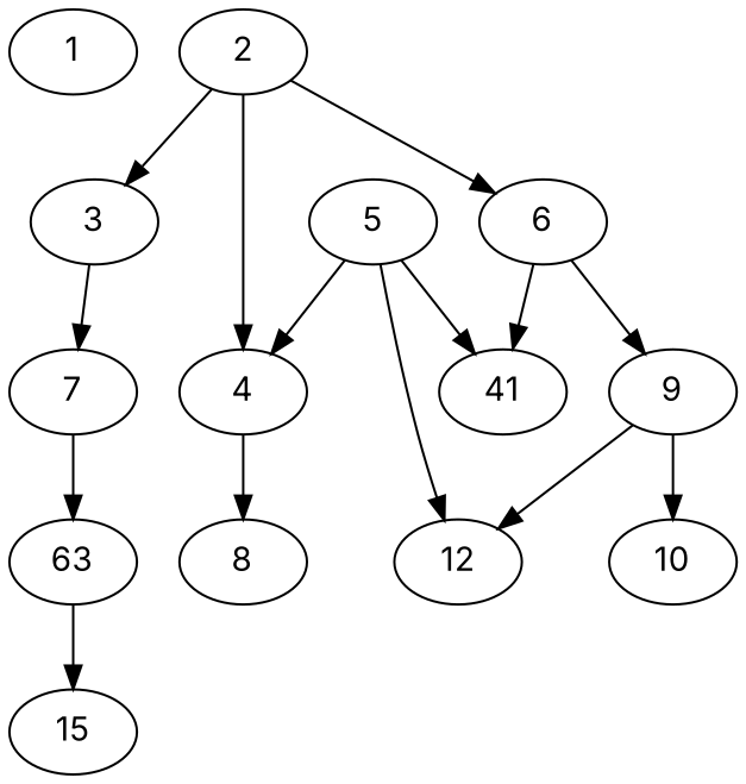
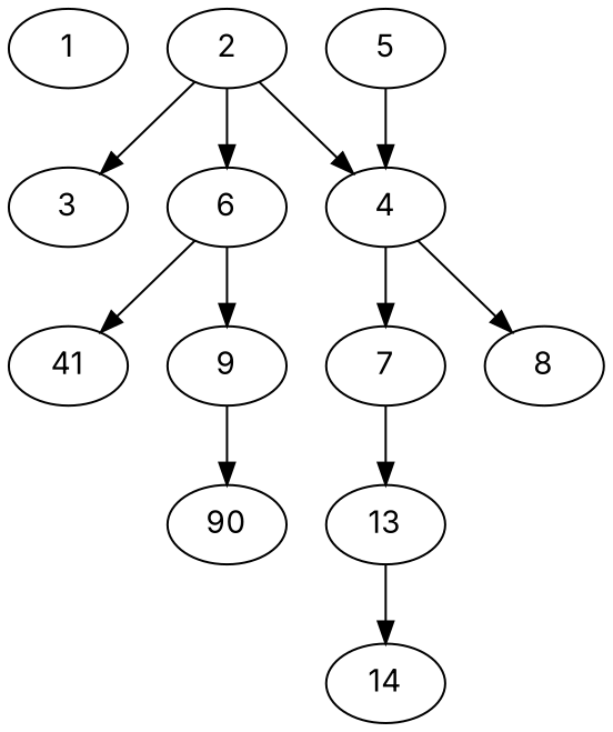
  digraph {
    fontname=Inter
    node [fontname=Inter]
    edge [fontname=Inter]
    1 [alpha=25.70]
    2 [alpha=41.75]
    3 [alpha=40.01]
    4 [alpha=20.02]
    6 [alpha=26.74]
    7 [alpha=24.48]
    8 [alpha=41.01]
    n8 [alpha=46.61 label=41]
    9 [alpha=20.04]
-   13 [alpha=35.59 label=63]
+   13 [alpha=35.59]
    5 [alpha=48.26]
-   12 [alpha=48.04]
-   10 [alpha=42.37]
-   15 [alpha=38.24]
+   10 [alpha=42.37 label=90]
+   15 [alpha=38.24 label=14]
    2 -> 3
    2 -> 4
    2 -> 6
-   3 -> 7
+   4 -> 7
    4 -> 8
    6 -> n8
    6 -> 9
    7 -> 13
-   9 -> 12
    9 -> 10
    13 -> 15
    5 -> 4
-   5 -> n8
-   5 -> 12
  }
